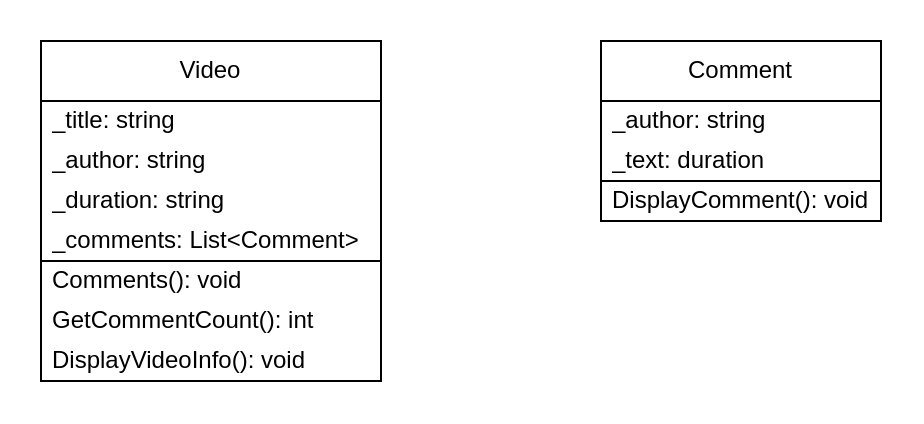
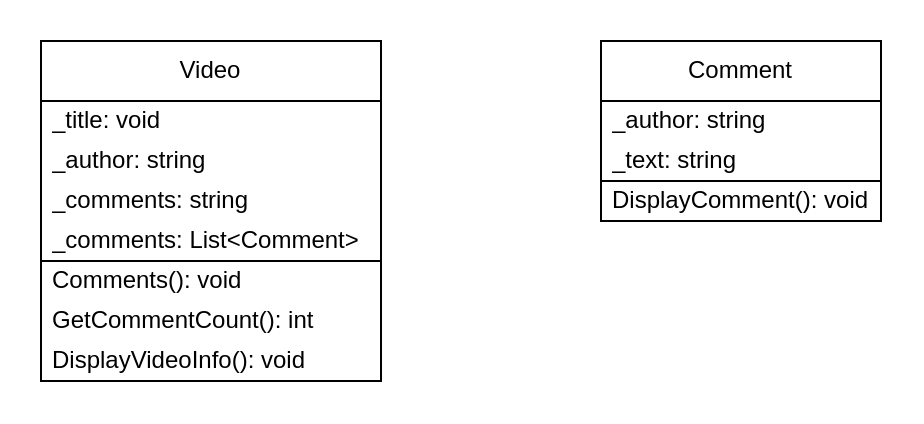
  <mxCell id="0" />
  <mxCell id="1" parent="0" />
  <mxCell id="2" value="Video" style="swimlane;fontStyle=0;childLayout=stackLayout;horizontal=1;startSize=30;horizontalStack=0;resizeParent=1;resizeParentMax=0;resizeLast=0;collapsible=1;marginBottom=0;whiteSpace=wrap;html=1;" vertex="1" parent="1"><mxGeometry x="20" y="20" width="170" height="170" as="geometry"><mxRectangle x="40" y="520" width="80" height="30" as="alternateBounds" /></mxGeometry></mxCell>
- <mxCell id="3" value="_title: string" style="text;strokeColor=none;fillColor=none;align=left;verticalAlign=middle;spacingLeft=4;spacingRight=4;overflow=hidden;points=[[0,0.5],[1,0.5]];portConstraint=eastwest;rotatable=0;whiteSpace=wrap;html=1;" vertex="1" parent="2"><mxGeometry y="30" width="170" height="20" as="geometry" /></mxCell>
+ <mxCell id="3" value="_title: void" style="text;strokeColor=none;fillColor=none;align=left;verticalAlign=middle;spacingLeft=4;spacingRight=4;overflow=hidden;points=[[0,0.5],[1,0.5]];portConstraint=eastwest;rotatable=0;whiteSpace=wrap;html=1;" vertex="1" parent="2"><mxGeometry y="30" width="170" height="20" as="geometry" /></mxCell>
  <mxCell id="4" value="_author: string" style="text;strokeColor=none;fillColor=none;align=left;verticalAlign=middle;spacingLeft=4;spacingRight=4;overflow=hidden;points=[[0,0.5],[1,0.5]];portConstraint=eastwest;rotatable=0;whiteSpace=wrap;html=1;" vertex="1" parent="2"><mxGeometry y="50" width="170" height="20" as="geometry" /></mxCell>
- <mxCell id="5" value="_duration: string" style="text;strokeColor=none;fillColor=none;align=left;verticalAlign=middle;spacingLeft=4;spacingRight=4;overflow=hidden;points=[[0,0.5],[1,0.5]];portConstraint=eastwest;rotatable=0;whiteSpace=wrap;html=1;" vertex="1" parent="2"><mxGeometry y="70" width="170" height="20" as="geometry" /></mxCell>
+ <mxCell id="5" value="_comments: string" style="text;strokeColor=none;fillColor=none;align=left;verticalAlign=middle;spacingLeft=4;spacingRight=4;overflow=hidden;points=[[0,0.5],[1,0.5]];portConstraint=eastwest;rotatable=0;whiteSpace=wrap;html=1;" vertex="1" parent="2"><mxGeometry y="70" width="170" height="20" as="geometry" /></mxCell>
  <mxCell id="6" value="_comments: List&amp;lt;Comment&amp;gt;" style="text;strokeColor=none;fillColor=none;align=left;verticalAlign=middle;spacingLeft=4;spacingRight=4;overflow=hidden;points=[[0,0.5],[1,0.5]];portConstraint=eastwest;rotatable=0;whiteSpace=wrap;html=1;" vertex="1" parent="2"><mxGeometry y="90" width="170" height="20" as="geometry" /></mxCell>
  <mxCell id="7" value="" style="endArrow=none;html=1;" edge="1" parent="2"><mxGeometry width="50" height="50" relative="1" as="geometry"><mxPoint y="110" as="sourcePoint" /><mxPoint x="170" y="110" as="targetPoint" /><Array as="points"><mxPoint x="70" y="110" /></Array></mxGeometry></mxCell>
  <mxCell id="8" value="Comments(): void" style="text;strokeColor=none;fillColor=none;align=left;verticalAlign=middle;spacingLeft=4;spacingRight=4;overflow=hidden;points=[[0,0.5],[1,0.5]];portConstraint=eastwest;rotatable=0;whiteSpace=wrap;html=1;" vertex="1" parent="2"><mxGeometry y="110" width="170" height="20" as="geometry" /></mxCell>
  <mxCell id="9" value="GetCommentCount(): int" style="text;strokeColor=none;fillColor=none;align=left;verticalAlign=middle;spacingLeft=4;spacingRight=4;overflow=hidden;points=[[0,0.5],[1,0.5]];portConstraint=eastwest;rotatable=0;whiteSpace=wrap;html=1;" vertex="1" parent="2"><mxGeometry y="130" width="170" height="20" as="geometry" /></mxCell>
  <mxCell id="10" value="DisplayVideoInfo(): void" style="text;strokeColor=none;fillColor=none;align=left;verticalAlign=middle;spacingLeft=4;spacingRight=4;overflow=hidden;points=[[0,0.5],[1,0.5]];portConstraint=eastwest;rotatable=0;whiteSpace=wrap;html=1;" vertex="1" parent="2"><mxGeometry y="150" width="170" height="20" as="geometry" /></mxCell>
  <mxCell id="11" value="Comment" style="swimlane;fontStyle=0;childLayout=stackLayout;horizontal=1;startSize=30;horizontalStack=0;resizeParent=1;resizeParentMax=0;resizeLast=0;collapsible=1;marginBottom=0;whiteSpace=wrap;html=1;" vertex="1" parent="1"><mxGeometry x="300" y="20" width="140" height="90" as="geometry"><mxRectangle x="40" y="520" width="80" height="30" as="alternateBounds" /></mxGeometry></mxCell>
  <mxCell id="12" value="_author: string" style="text;strokeColor=none;fillColor=none;align=left;verticalAlign=middle;spacingLeft=4;spacingRight=4;overflow=hidden;points=[[0,0.5],[1,0.5]];portConstraint=eastwest;rotatable=0;whiteSpace=wrap;html=1;" vertex="1" parent="11"><mxGeometry y="30" width="140" height="20" as="geometry" /></mxCell>
- <mxCell id="13" value="_text: duration" style="text;strokeColor=none;fillColor=none;align=left;verticalAlign=middle;spacingLeft=4;spacingRight=4;overflow=hidden;points=[[0,0.5],[1,0.5]];portConstraint=eastwest;rotatable=0;whiteSpace=wrap;html=1;" vertex="1" parent="11"><mxGeometry y="50" width="140" height="20" as="geometry" /></mxCell>
+ <mxCell id="13" value="_text: string" style="text;strokeColor=none;fillColor=none;align=left;verticalAlign=middle;spacingLeft=4;spacingRight=4;overflow=hidden;points=[[0,0.5],[1,0.5]];portConstraint=eastwest;rotatable=0;whiteSpace=wrap;html=1;" vertex="1" parent="11"><mxGeometry y="50" width="140" height="20" as="geometry" /></mxCell>
  <mxCell id="14" value="" style="endArrow=none;html=1;" edge="1" parent="11"><mxGeometry width="50" height="50" relative="1" as="geometry"><mxPoint y="70" as="sourcePoint" /><mxPoint x="140" y="70" as="targetPoint" /><Array as="points"><mxPoint x="70" y="70" /></Array></mxGeometry></mxCell>
  <mxCell id="15" value="DisplayComment(): void" style="text;strokeColor=none;fillColor=none;align=left;verticalAlign=middle;spacingLeft=4;spacingRight=4;overflow=hidden;points=[[0,0.5],[1,0.5]];portConstraint=eastwest;rotatable=0;whiteSpace=wrap;html=1;" vertex="1" parent="11"><mxGeometry y="70" width="140" height="20" as="geometry" /></mxCell>
